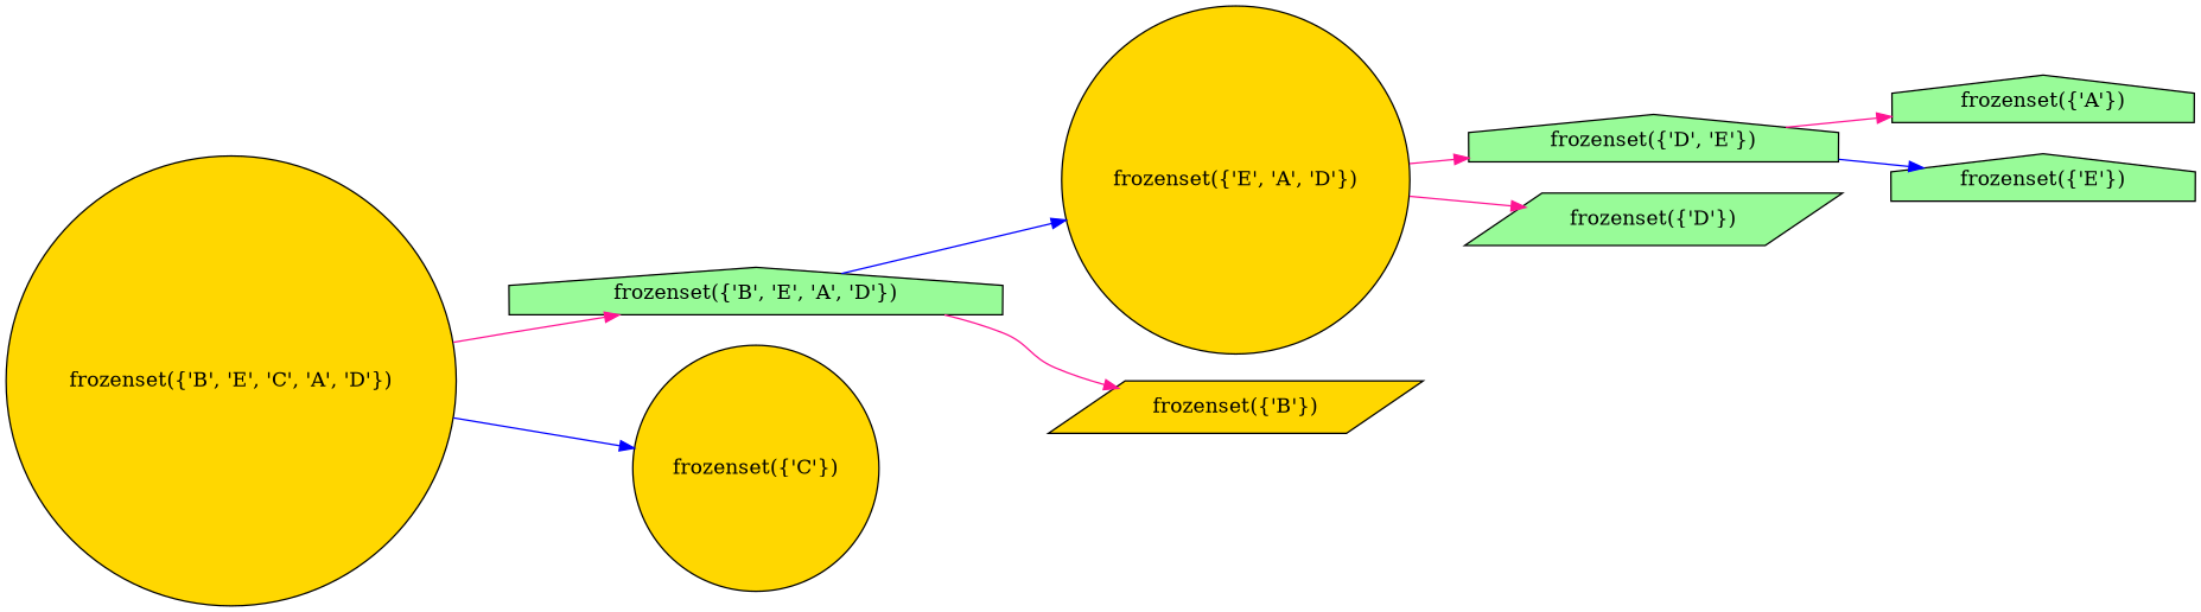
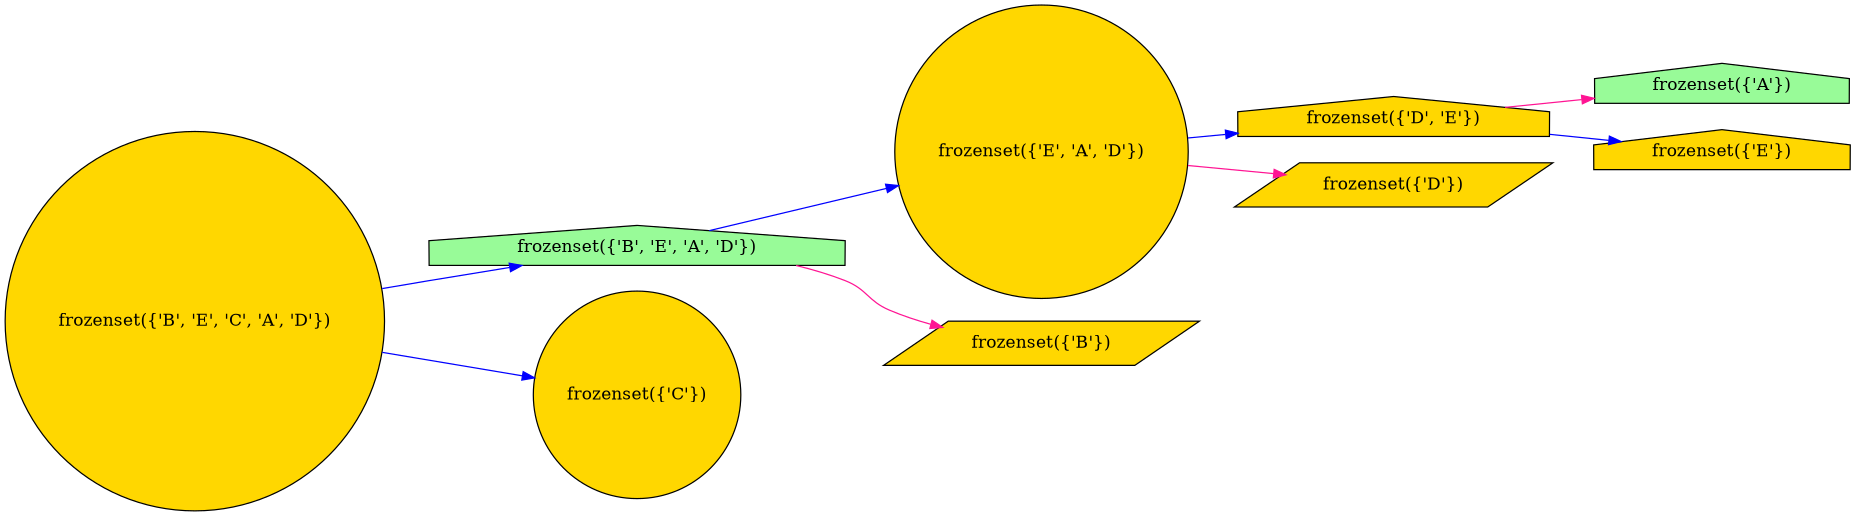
  strict digraph {
    fontname="DejaVu Serif"
    rankdir=LR
    node [fillcolor=gold fontname="DejaVu Serif" shape=house style=filled]
    edge [color=blue fontname="DejaVu Serif"]
    "frozenset({'E', 'A', 'D'})" [shape=circle]
    "frozenset({'B', 'E', 'A', 'D'})" [fillcolor=palegreen]
    "frozenset({'B'})" [shape=parallelogram]
-   "frozenset({'D', 'E'})" [fillcolor=palegreen]
-   "frozenset({'D'})" [fillcolor=palegreen shape=parallelogram]
+   "frozenset({'D', 'E'})"
+   "frozenset({'D'})" [shape=parallelogram]
    "frozenset({'A'})" [fillcolor=palegreen]
-   "frozenset({'E'})" [fillcolor=palegreen]
+   "frozenset({'E'})"
    "frozenset({'B', 'E', 'C', 'A', 'D'})" [shape=circle]
    "frozenset({'C'})" [shape=circle]
-   "frozenset({'E', 'A', 'D'})" -> "frozenset({'D', 'E'})" [color=deeppink]
+   "frozenset({'E', 'A', 'D'})" -> "frozenset({'D', 'E'})"
    "frozenset({'E', 'A', 'D'})" -> "frozenset({'D'})" [color=deeppink]
    "frozenset({'B', 'E', 'A', 'D'})" -> "frozenset({'E', 'A', 'D'})"
    "frozenset({'B', 'E', 'A', 'D'})" -> "frozenset({'B'})" [color=deeppink]
    "frozenset({'D', 'E'})" -> "frozenset({'A'})" [color=deeppink]
    "frozenset({'D', 'E'})" -> "frozenset({'E'})"
-   "frozenset({'B', 'E', 'C', 'A', 'D'})" -> "frozenset({'B', 'E', 'A', 'D'})" [color=deeppink]
+   "frozenset({'B', 'E', 'C', 'A', 'D'})" -> "frozenset({'B', 'E', 'A', 'D'})"
    "frozenset({'B', 'E', 'C', 'A', 'D'})" -> "frozenset({'C'})"
  }
